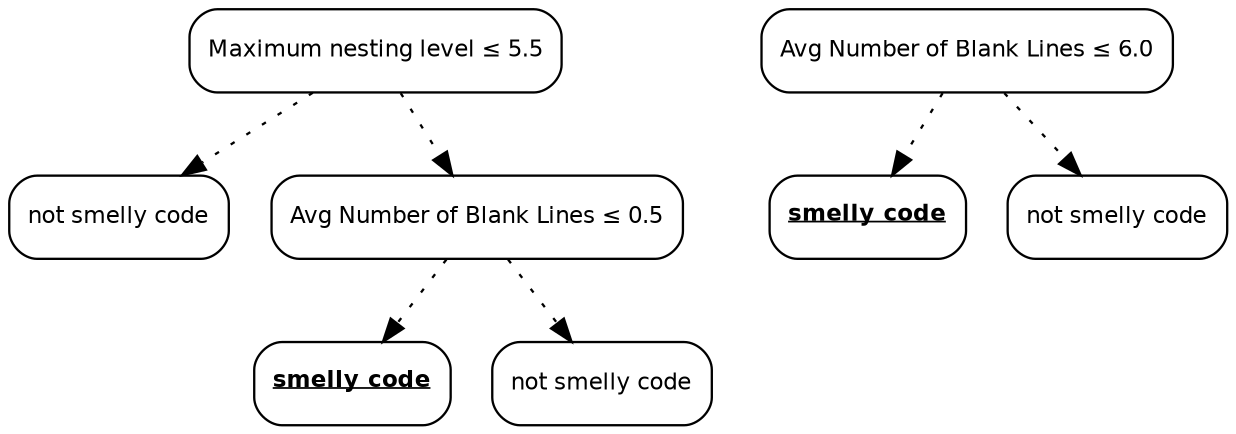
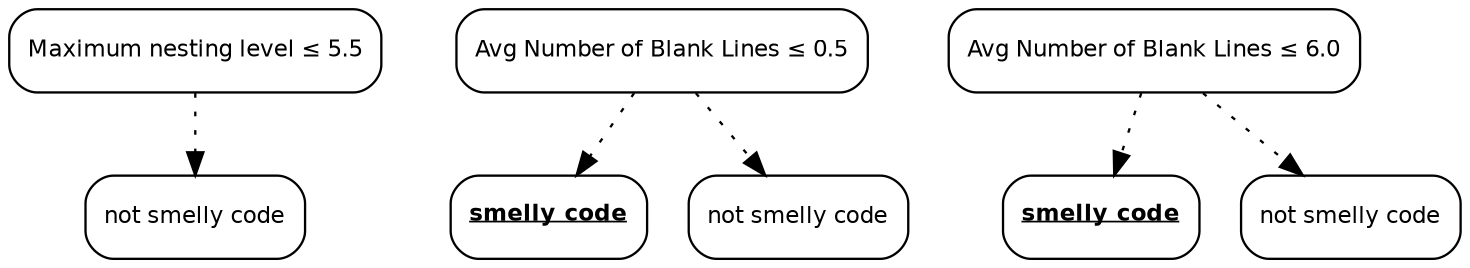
  digraph {
    node [color=black fontname=helvetica fontsize=10 shape=box style=rounded]
    edge [fontname=helvetica style=dotted]
    n1 [label=<Maximum nesting level &le; 5.5> width=0.5]
    n2 [label=<not smelly code> width=0.5]
    n3 [label=<Avg Number of Blank Lines &le; 0.5> width=0.5]
    n4 [label=<Avg Number of Blank Lines &le; 6.0> width=0.5]
    n5 [label=<<u><b>smelly code</b></u>> width=0.5]
    n6 [label=<not smelly code> width=0.5]
    n7 [label=<<u><b>smelly code</b></u>> width=0.5]
    n8 [label=<not smelly code> width=0.5]
    n1 -> n2
-   n1 -> n3
    n3 -> n7
    n3 -> n8
    n4 -> n5
    n4 -> n6
  }
